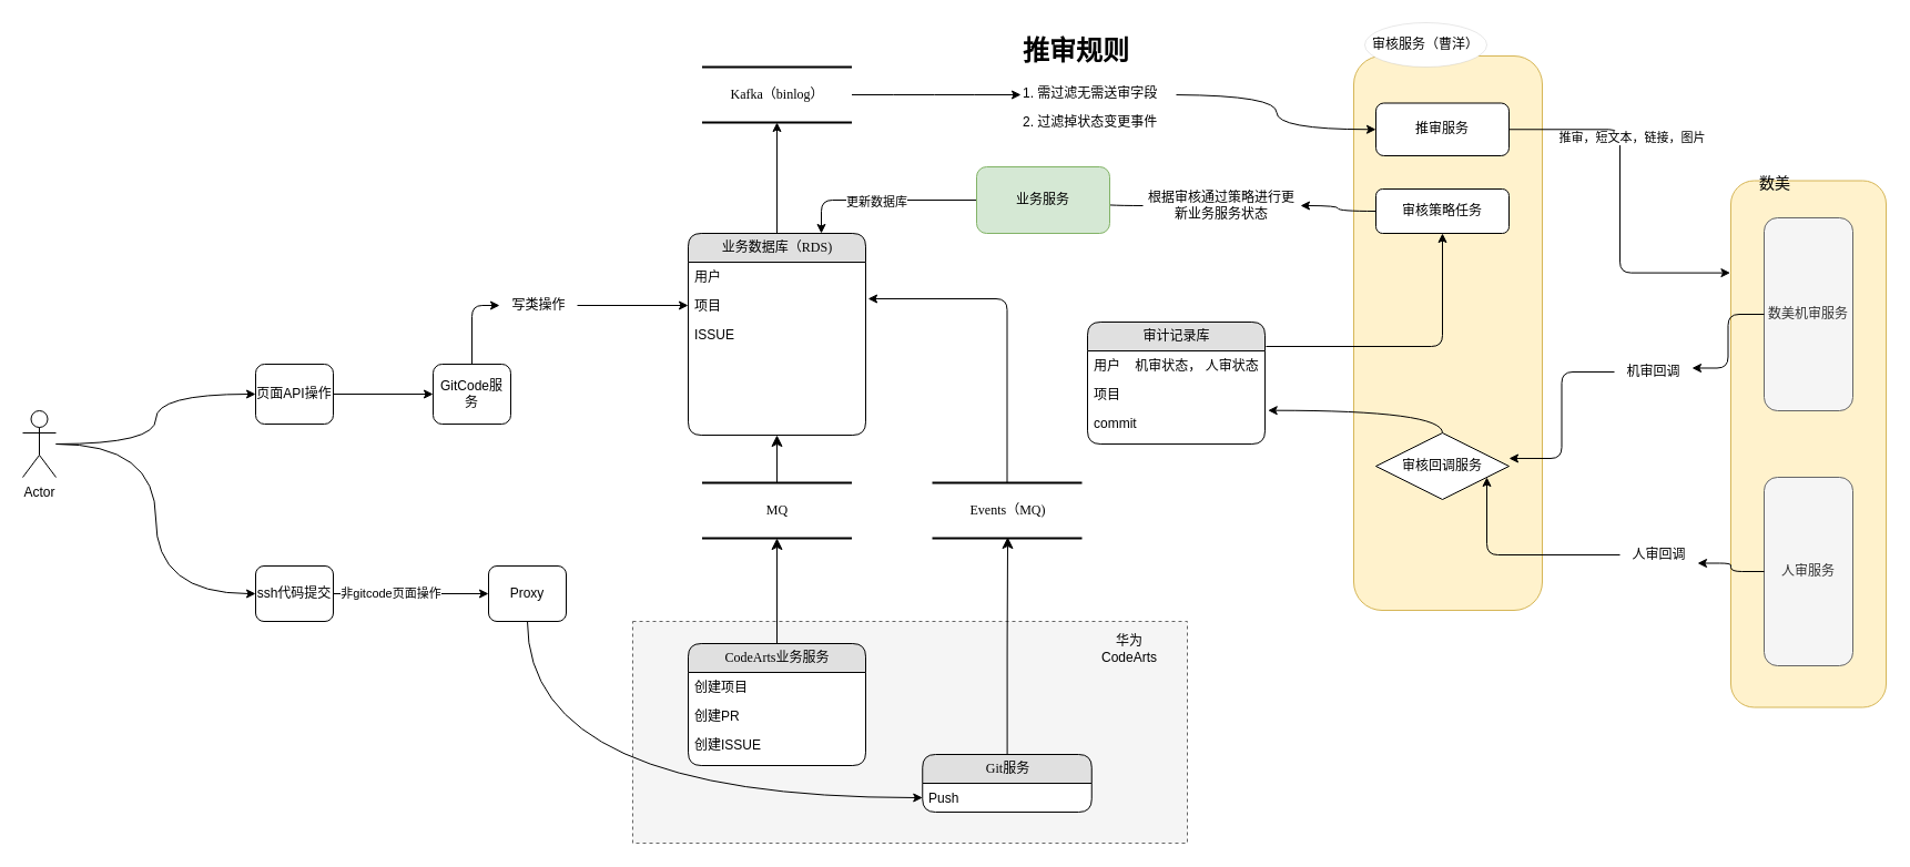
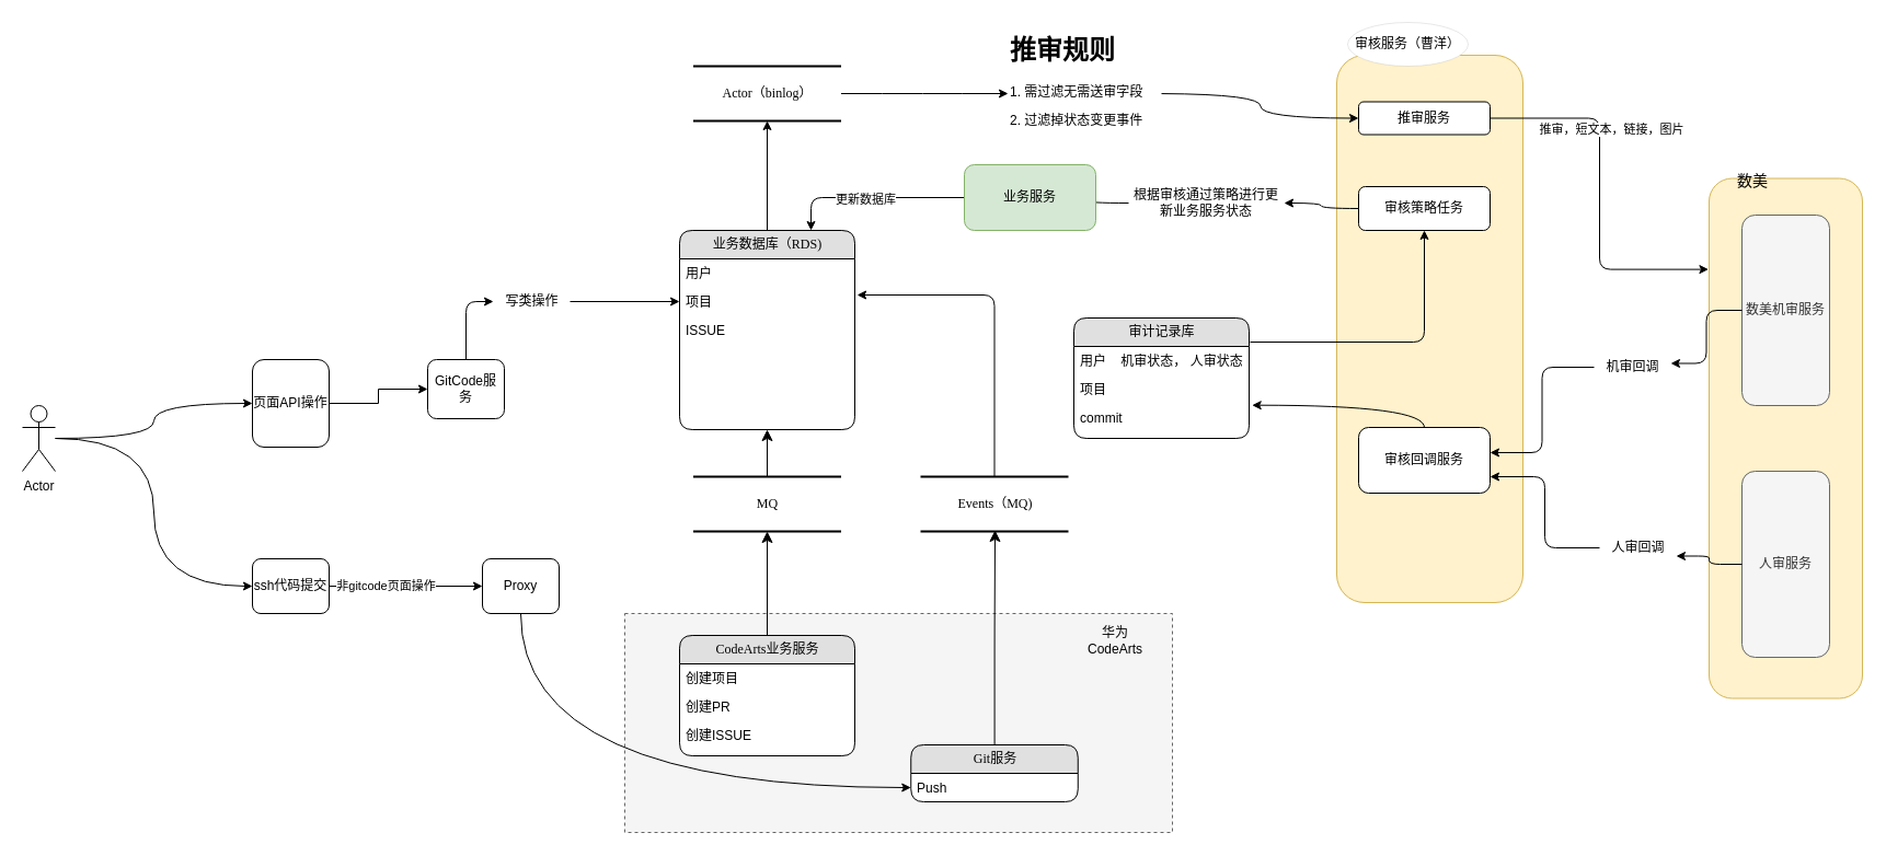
  <mxCell id="0" />
  <mxCell id="1" parent="0" />
  <mxCell id="2" value="" style="rounded=1;whiteSpace=wrap;html=1;fillColor=#fff2cc;strokeColor=#d6b656;" vertex="1" parent="1"><mxGeometry x="1220" y="50" width="170" height="500" as="geometry" /></mxCell>
  <mxCell id="3" value="" style="rounded=0;whiteSpace=wrap;html=1;fillColor=#f5f5f5;fontColor=#333333;strokeColor=#666666;dashed=1;" parent="1" vertex="1"><mxGeometry x="570" y="560" width="500" height="200" as="geometry" /></mxCell>
  <mxCell id="4" value="" style="rounded=1;whiteSpace=wrap;html=1;fillColor=#fff2cc;strokeColor=#d6b656;" parent="1" vertex="1"><mxGeometry x="1560" y="162.5" width="140" height="475" as="geometry" /></mxCell>
  <mxCell id="5" value="MQ" style="html=1;rounded=0;shadow=0;comic=0;labelBackgroundColor=none;strokeWidth=2;fontFamily=Verdana;fontSize=12;align=center;shape=mxgraph.ios7ui.horLines;" parent="1" vertex="1"><mxGeometry x="632.5" y="435" width="135" height="50" as="geometry" /></mxCell>
  <mxCell id="6" style="edgeStyle=orthogonalEdgeStyle;rounded=0;orthogonalLoop=1;jettySize=auto;html=1;" parent="1" source="7" edge="1" target="25"><mxGeometry relative="1" as="geometry"><mxPoint x="700" y="210" as="targetPoint" /></mxGeometry></mxCell>
  <mxCell id="7" value="业务数据库（RDS)" style="swimlane;html=1;fontStyle=0;childLayout=stackLayout;horizontal=1;startSize=26;fillColor=#e0e0e0;horizontalStack=0;resizeParent=1;resizeLast=0;collapsible=1;marginBottom=0;swimlaneFillColor=#ffffff;align=center;rounded=1;shadow=0;comic=0;labelBackgroundColor=none;strokeWidth=1;fontFamily=Verdana;fontSize=12" parent="1" vertex="1"><mxGeometry x="620" y="210" width="160" height="182" as="geometry" /></mxCell>
  <mxCell id="8" value="用户" style="text;html=1;strokeColor=none;fillColor=none;spacingLeft=4;spacingRight=4;whiteSpace=wrap;overflow=hidden;rotatable=0;points=[[0,0.5],[1,0.5]];portConstraint=eastwest;" parent="7" vertex="1"><mxGeometry y="26" width="160" height="26" as="geometry" /></mxCell>
  <mxCell id="9" value="项目" style="text;html=1;strokeColor=none;fillColor=none;spacingLeft=4;spacingRight=4;whiteSpace=wrap;overflow=hidden;rotatable=0;points=[[0,0.5],[1,0.5]];portConstraint=eastwest;" parent="7" vertex="1"><mxGeometry y="52" width="160" height="26" as="geometry" /></mxCell>
  <mxCell id="10" value="ISSUE" style="text;html=1;strokeColor=none;fillColor=none;spacingLeft=4;spacingRight=4;whiteSpace=wrap;overflow=hidden;rotatable=0;points=[[0,0.5],[1,0.5]];portConstraint=eastwest;" parent="7" vertex="1"><mxGeometry y="78" width="160" height="26" as="geometry" /></mxCell>
  <mxCell id="11" style="text;html=1;strokeColor=none;fillColor=none;spacingLeft=4;spacingRight=4;whiteSpace=wrap;overflow=hidden;rotatable=0;points=[[0,0.5],[1,0.5]];portConstraint=eastwest;" vertex="1" parent="7"><mxGeometry y="104" width="160" height="26" as="geometry" /></mxCell>
  <mxCell id="12" style="text;html=1;strokeColor=none;fillColor=none;spacingLeft=4;spacingRight=4;whiteSpace=wrap;overflow=hidden;rotatable=0;points=[[0,0.5],[1,0.5]];portConstraint=eastwest;" vertex="1" parent="7"><mxGeometry y="130" width="160" height="26" as="geometry" /></mxCell>
  <mxCell id="13" style="text;html=1;strokeColor=none;fillColor=none;spacingLeft=4;spacingRight=4;whiteSpace=wrap;overflow=hidden;rotatable=0;points=[[0,0.5],[1,0.5]];portConstraint=eastwest;" vertex="1" parent="7"><mxGeometry y="156" width="160" height="26" as="geometry" /></mxCell>
  <mxCell id="14" value="CodeArts业务服务" style="swimlane;html=1;fontStyle=0;childLayout=stackLayout;horizontal=1;startSize=26;fillColor=#e0e0e0;horizontalStack=0;resizeParent=1;resizeLast=0;collapsible=1;marginBottom=0;swimlaneFillColor=#ffffff;align=center;rounded=1;shadow=0;comic=0;labelBackgroundColor=none;strokeWidth=1;fontFamily=Verdana;fontSize=12" parent="1" vertex="1"><mxGeometry x="620" y="580" width="160" height="110" as="geometry" /></mxCell>
  <mxCell id="15" value="创建项目" style="text;html=1;strokeColor=none;fillColor=none;spacingLeft=4;spacingRight=4;whiteSpace=wrap;overflow=hidden;rotatable=0;points=[[0,0.5],[1,0.5]];portConstraint=eastwest;" parent="14" vertex="1"><mxGeometry y="26" width="160" height="26" as="geometry" /></mxCell>
  <mxCell id="16" value="创建PR" style="text;html=1;strokeColor=none;fillColor=none;spacingLeft=4;spacingRight=4;whiteSpace=wrap;overflow=hidden;rotatable=0;points=[[0,0.5],[1,0.5]];portConstraint=eastwest;" parent="14" vertex="1"><mxGeometry y="52" width="160" height="26" as="geometry" /></mxCell>
  <mxCell id="17" value="创建ISSUE" style="text;html=1;strokeColor=none;fillColor=none;spacingLeft=4;spacingRight=4;whiteSpace=wrap;overflow=hidden;rotatable=0;points=[[0,0.5],[1,0.5]];portConstraint=eastwest;" parent="14" vertex="1"><mxGeometry y="78" width="160" height="26" as="geometry" /></mxCell>
  <mxCell id="18" value="Git服务" style="swimlane;html=1;fontStyle=0;childLayout=stackLayout;horizontal=1;startSize=26;fillColor=#e0e0e0;horizontalStack=0;resizeParent=1;resizeLast=0;collapsible=1;marginBottom=0;swimlaneFillColor=#ffffff;align=center;rounded=1;shadow=0;comic=0;labelBackgroundColor=none;strokeWidth=1;fontFamily=Verdana;fontSize=12" parent="1" vertex="1"><mxGeometry x="831.25" y="680" width="152.5" height="52" as="geometry" /></mxCell>
  <mxCell id="19" value="Push" style="text;html=1;strokeColor=none;fillColor=none;spacingLeft=4;spacingRight=4;whiteSpace=wrap;overflow=hidden;rotatable=0;points=[[0,0.5],[1,0.5]];portConstraint=eastwest;" parent="18" vertex="1"><mxGeometry y="26" width="152.5" height="26" as="geometry" /></mxCell>
  <mxCell id="20" value="Events（MQ)" style="html=1;rounded=0;shadow=0;comic=0;labelBackgroundColor=none;strokeWidth=2;fontFamily=Verdana;fontSize=12;align=center;shape=mxgraph.ios7ui.horLines;" parent="1" vertex="1"><mxGeometry x="840" y="435" width="135" height="50" as="geometry" /></mxCell>
  <mxCell id="21" style="edgeStyle=none;html=1;labelBackgroundColor=none;startFill=0;startSize=8;endFill=1;endSize=8;fontFamily=Verdana;fontSize=12;" parent="1" source="14" target="5" edge="1"><mxGeometry relative="1" as="geometry" /></mxCell>
  <mxCell id="22" style="edgeStyle=none;html=1;labelBackgroundColor=none;startFill=0;startSize=8;endFill=1;endSize=8;fontFamily=Verdana;fontSize=12;" parent="1" source="5" target="7" edge="1"><mxGeometry relative="1" as="geometry" /></mxCell>
  <mxCell id="23" style="edgeStyle=orthogonalEdgeStyle;html=1;labelBackgroundColor=none;startFill=0;startSize=8;endFill=1;endSize=8;fontFamily=Verdana;fontSize=12;entryX=0.504;entryY=0.98;entryDx=0;entryDy=0;entryPerimeter=0;" parent="1" source="18" target="20" edge="1"><mxGeometry relative="1" as="geometry" /></mxCell>
  <mxCell id="24" style="edgeStyle=orthogonalEdgeStyle;rounded=1;orthogonalLoop=1;jettySize=auto;html=1;entryX=1.013;entryY=0.269;entryDx=0;entryDy=0;entryPerimeter=0;curved=0;" parent="1" source="20" target="9" edge="1"><mxGeometry relative="1" as="geometry" /></mxCell>
- <mxCell id="25" value="Kafka（binlog）" style="html=1;rounded=0;shadow=0;comic=0;labelBackgroundColor=none;strokeWidth=2;fontFamily=Verdana;fontSize=12;align=center;shape=mxgraph.ios7ui.horLines;" parent="1" vertex="1"><mxGeometry x="632.5" y="60" width="135" height="50" as="geometry" /></mxCell>
+ <mxCell id="25" value="Actor（binlog）" style="html=1;rounded=0;shadow=0;comic=0;labelBackgroundColor=none;strokeWidth=2;fontFamily=Verdana;fontSize=12;align=center;shape=mxgraph.ios7ui.horLines;" parent="1" vertex="1"><mxGeometry x="632.5" y="60" width="135" height="50" as="geometry" /></mxCell>
  <mxCell id="26" style="edgeStyle=orthogonalEdgeStyle;rounded=0;orthogonalLoop=1;jettySize=auto;html=1;entryX=0;entryY=0.5;entryDx=0;entryDy=0;curved=1;" parent="1" target="51" edge="1"><mxGeometry relative="1" as="geometry"><mxPoint x="1060" y="85.059" as="sourcePoint" /><mxPoint x="1003.04" y="151.94" as="targetPoint" /></mxGeometry></mxCell>
  <mxCell id="27" value="" style="edgeStyle=orthogonalEdgeStyle;rounded=0;orthogonalLoop=1;jettySize=auto;html=1;entryX=0;entryY=0.5;entryDx=0;entryDy=0;elbow=vertical;curved=1;" parent="1" source="29" target="31" edge="1"><mxGeometry relative="1" as="geometry" /></mxCell>
  <mxCell id="28" style="edgeStyle=orthogonalEdgeStyle;rounded=0;orthogonalLoop=1;jettySize=auto;html=1;entryX=0;entryY=0.5;entryDx=0;entryDy=0;curved=1;" parent="1" source="29" target="34" edge="1"><mxGeometry relative="1" as="geometry" /></mxCell>
  <mxCell id="29" value="Actor" style="shape=umlActor;verticalLabelPosition=bottom;verticalAlign=top;html=1;outlineConnect=0;" parent="1" vertex="1"><mxGeometry x="20" y="370" width="30" height="60" as="geometry" /></mxCell>
  <mxCell id="30" style="edgeStyle=orthogonalEdgeStyle;rounded=0;orthogonalLoop=1;jettySize=auto;html=1;entryX=0;entryY=0.5;entryDx=0;entryDy=0;" parent="1" source="31" target="38" edge="1"><mxGeometry relative="1" as="geometry" /></mxCell>
- <mxCell id="31" value="页面API操作" style="rounded=1;whiteSpace=wrap;html=1;" parent="1" vertex="1"><mxGeometry x="230" y="328" width="70" height="54" as="geometry" /></mxCell>
+ <mxCell id="31" value="页面API操作" style="rounded=1;whiteSpace=wrap;html=1;" parent="1" vertex="1"><mxGeometry x="230" y="328" width="70" height="80" as="geometry" /></mxCell>
  <mxCell id="32" style="edgeStyle=orthogonalEdgeStyle;rounded=0;orthogonalLoop=1;jettySize=auto;html=1;entryX=0;entryY=0.5;entryDx=0;entryDy=0;" parent="1" source="34" target="36" edge="1"><mxGeometry relative="1" as="geometry" /></mxCell>
  <mxCell id="33" value="非gitcode页面操作" style="edgeLabel;html=1;align=center;verticalAlign=middle;resizable=0;points=[];" vertex="1" connectable="0" parent="32"><mxGeometry x="-0.276" y="1" relative="1" as="geometry"><mxPoint as="offset" /></mxGeometry></mxCell>
  <mxCell id="34" value="ssh代码提交" style="rounded=1;whiteSpace=wrap;html=1;" parent="1" vertex="1"><mxGeometry x="230" y="510" width="70" height="50" as="geometry" /></mxCell>
  <mxCell id="35" style="edgeStyle=orthogonalEdgeStyle;rounded=0;orthogonalLoop=1;jettySize=auto;html=1;curved=1;" edge="1" parent="1" source="36" target="19"><mxGeometry relative="1" as="geometry" /></mxCell>
  <mxCell id="36" value="Proxy" style="rounded=1;whiteSpace=wrap;html=1;" parent="1" vertex="1"><mxGeometry x="440" y="510" width="70" height="50" as="geometry" /></mxCell>
  <mxCell id="37" style="edgeStyle=orthogonalEdgeStyle;rounded=1;orthogonalLoop=1;jettySize=auto;html=1;entryX=0;entryY=0.5;entryDx=0;entryDy=0;curved=0;" parent="1" source="69" target="9" edge="1"><mxGeometry relative="1" as="geometry" /></mxCell>
  <mxCell id="38" value="GitCode服务" style="rounded=1;whiteSpace=wrap;html=1;" parent="1" vertex="1"><mxGeometry x="390" y="328" width="70" height="54" as="geometry" /></mxCell>
  <mxCell id="39" value="数美机审服务" style="rounded=1;whiteSpace=wrap;html=1;fillColor=#f5f5f5;fontColor=#333333;strokeColor=#666666;" parent="1" vertex="1"><mxGeometry x="1590" y="196" width="80" height="174" as="geometry" /></mxCell>
  <mxCell id="40" style="edgeStyle=orthogonalEdgeStyle;rounded=1;orthogonalLoop=1;jettySize=auto;html=1;curved=0;entryX=-0.004;entryY=0.175;entryDx=0;entryDy=0;entryPerimeter=0;exitX=1;exitY=0.5;exitDx=0;exitDy=0;" parent="1" source="51" target="4" edge="1"><mxGeometry relative="1" as="geometry"><mxPoint x="1160" y="225" as="sourcePoint" /></mxGeometry></mxCell>
  <mxCell id="41" value="推审，短文本，链接，图片" style="edgeLabel;html=1;align=center;verticalAlign=middle;resizable=0;points=[];" vertex="1" connectable="0" parent="40"><mxGeometry x="-0.343" y="-2" relative="1" as="geometry"><mxPoint x="12" y="-1" as="offset" /></mxGeometry></mxCell>
  <mxCell id="42" style="edgeStyle=orthogonalEdgeStyle;rounded=1;orthogonalLoop=1;jettySize=auto;html=1;entryX=0.5;entryY=1;entryDx=0;entryDy=0;exitX=1.006;exitY=-0.154;exitDx=0;exitDy=0;exitPerimeter=0;curved=0;" edge="1" parent="1" source="44" target="48"><mxGeometry relative="1" as="geometry" /></mxCell>
  <mxCell id="43" value="审计记录库" style="swimlane;html=1;fontStyle=0;childLayout=stackLayout;horizontal=1;startSize=26;fillColor=#e0e0e0;horizontalStack=0;resizeParent=1;resizeLast=0;collapsible=1;marginBottom=0;swimlaneFillColor=#ffffff;align=center;rounded=1;shadow=0;comic=0;labelBackgroundColor=none;strokeWidth=1;fontFamily=Verdana;fontSize=12" parent="1" vertex="1"><mxGeometry x="980" y="290" width="160" height="110" as="geometry" /></mxCell>
  <mxCell id="44" value="用户&amp;nbsp; &amp;nbsp; 机审状态， 人审状态" style="text;html=1;strokeColor=none;fillColor=none;spacingLeft=4;spacingRight=4;whiteSpace=wrap;overflow=hidden;rotatable=0;points=[[0,0.5],[1,0.5]];portConstraint=eastwest;" parent="43" vertex="1"><mxGeometry y="26" width="160" height="26" as="geometry" /></mxCell>
  <mxCell id="45" value="项目" style="text;html=1;strokeColor=none;fillColor=none;spacingLeft=4;spacingRight=4;whiteSpace=wrap;overflow=hidden;rotatable=0;points=[[0,0.5],[1,0.5]];portConstraint=eastwest;" parent="43" vertex="1"><mxGeometry y="52" width="160" height="26" as="geometry" /></mxCell>
  <mxCell id="46" value="commit" style="text;html=1;strokeColor=none;fillColor=none;spacingLeft=4;spacingRight=4;whiteSpace=wrap;overflow=hidden;rotatable=0;points=[[0,0.5],[1,0.5]];portConstraint=eastwest;" parent="43" vertex="1"><mxGeometry y="78" width="160" height="32" as="geometry" /></mxCell>
  <mxCell id="47" style="edgeStyle=orthogonalEdgeStyle;rounded=0;orthogonalLoop=1;jettySize=auto;html=1;curved=1;" edge="1" parent="1" source="66"><mxGeometry relative="1" as="geometry"><mxPoint x="950" y="180" as="targetPoint" /></mxGeometry></mxCell>
  <mxCell id="48" value="审核策略任务" style="rounded=1;whiteSpace=wrap;html=1;" parent="1" vertex="1"><mxGeometry x="1240" y="170" width="120" height="40" as="geometry" /></mxCell>
  <mxCell id="49" style="edgeStyle=orthogonalEdgeStyle;rounded=1;orthogonalLoop=1;jettySize=auto;html=1;entryX=1;entryY=0.75;entryDx=0;entryDy=0;curved=0;" edge="1" parent="1" source="62" target="53"><mxGeometry relative="1" as="geometry" /></mxCell>
  <mxCell id="50" value="人审服务" style="rounded=1;whiteSpace=wrap;html=1;fillColor=#f5f5f5;fontColor=#333333;strokeColor=#666666;" parent="1" vertex="1"><mxGeometry x="1590" y="430" width="80" height="170" as="geometry" /></mxCell>
- <mxCell id="51" value="推审服务" style="rounded=1;whiteSpace=wrap;html=1;" vertex="1" parent="1"><mxGeometry x="1240" y="92.5" width="120" height="47.5" as="geometry" /></mxCell>
+ <mxCell id="51" value="推审服务" style="rounded=1;whiteSpace=wrap;html=1;" vertex="1" parent="1"><mxGeometry x="1240" y="92.5" width="120" height="30" as="geometry" /></mxCell>
  <mxCell id="52" style="edgeStyle=orthogonalEdgeStyle;rounded=0;orthogonalLoop=1;jettySize=auto;html=1;curved=1;entryX=1.017;entryY=1.065;entryDx=0;entryDy=0;entryPerimeter=0;" edge="1" parent="1" source="53" target="45"><mxGeometry relative="1" as="geometry" /></mxCell>
- <mxCell id="53" value="审核回调服务" style="rhombus;whiteSpace=wrap;html=1;" vertex="1" parent="1"><mxGeometry x="1240" y="390" width="120" height="60" as="geometry" /></mxCell>
+ <mxCell id="53" value="审核回调服务" style="rounded=1;whiteSpace=wrap;html=1;" vertex="1" parent="1"><mxGeometry x="1240" y="390" width="120" height="60" as="geometry" /></mxCell>
  <mxCell id="54" style="edgeStyle=orthogonalEdgeStyle;rounded=1;orthogonalLoop=1;jettySize=auto;html=1;entryX=1;entryY=0.383;entryDx=0;entryDy=0;entryPerimeter=0;curved=0;" edge="1" parent="1" source="60" target="53"><mxGeometry relative="1" as="geometry" /></mxCell>
  <mxCell id="55" value="&lt;font face=&quot;Comic Sans MS&quot;&gt;审核服务（曹洋）&lt;/font&gt;" style="ellipse;whiteSpace=wrap;html=1;align=center;container=1;recursiveResize=0;treeFolding=1;strokeWidth=0;dashed=1;" vertex="1" parent="1"><mxGeometry x="1230" y="20" width="110" height="40" as="geometry" /></mxCell>
  <mxCell id="56" style="edgeStyle=orthogonalEdgeStyle;rounded=1;orthogonalLoop=1;jettySize=auto;html=1;entryX=0.75;entryY=0;entryDx=0;entryDy=0;curved=0;" edge="1" parent="1" source="58" target="7"><mxGeometry relative="1" as="geometry" /></mxCell>
  <mxCell id="57" value="更新数据库" style="edgeLabel;html=1;align=center;verticalAlign=middle;resizable=0;points=[];" vertex="1" connectable="0" parent="56"><mxGeometry x="0.066" y="1" relative="1" as="geometry"><mxPoint as="offset" /></mxGeometry></mxCell>
  <mxCell id="58" value="业务服务" style="rounded=1;whiteSpace=wrap;html=1;fillColor=#d5e8d4;strokeColor=#82b366;" vertex="1" parent="1"><mxGeometry x="880" y="150" width="120" height="60" as="geometry" /></mxCell>
  <mxCell id="59" value="" style="edgeStyle=orthogonalEdgeStyle;rounded=1;orthogonalLoop=1;jettySize=auto;html=1;entryX=1;entryY=0.383;entryDx=0;entryDy=0;entryPerimeter=0;curved=0;" edge="1" parent="1" source="39" target="60"><mxGeometry relative="1" as="geometry"><mxPoint x="1590" y="283" as="sourcePoint" /><mxPoint x="1360" y="413" as="targetPoint" /></mxGeometry></mxCell>
  <mxCell id="60" value="机审回调" style="text;html=1;align=center;verticalAlign=middle;resizable=0;points=[];autosize=1;strokeColor=none;fillColor=none;" parent="1" vertex="1"><mxGeometry x="1455" y="320" width="70" height="30" as="geometry" /></mxCell>
  <mxCell id="61" value="" style="edgeStyle=orthogonalEdgeStyle;rounded=1;orthogonalLoop=1;jettySize=auto;html=1;entryX=1;entryY=0.75;entryDx=0;entryDy=0;curved=0;" edge="1" parent="1" source="50" target="62"><mxGeometry relative="1" as="geometry"><mxPoint x="1590" y="515" as="sourcePoint" /><mxPoint x="1360" y="435" as="targetPoint" /></mxGeometry></mxCell>
  <mxCell id="62" value="人审回调" style="text;html=1;align=center;verticalAlign=middle;resizable=0;points=[];autosize=1;strokeColor=none;fillColor=none;" vertex="1" parent="1"><mxGeometry x="1460" y="485" width="70" height="30" as="geometry" /></mxCell>
  <mxCell id="63" value="华为CodeArts" style="text;html=1;align=center;verticalAlign=middle;whiteSpace=wrap;rounded=0;" vertex="1" parent="1"><mxGeometry x="987.5" y="570" width="60" height="30" as="geometry" /></mxCell>
  <mxCell id="64" value="" style="edgeStyle=orthogonalEdgeStyle;rounded=0;orthogonalLoop=1;jettySize=auto;html=1;entryX=0;entryY=0.5;entryDx=0;entryDy=0;curved=1;" edge="1" parent="1" source="25"><mxGeometry relative="1" as="geometry"><mxPoint x="768" y="85" as="sourcePoint" /><mxPoint x="920" y="85" as="targetPoint" /></mxGeometry></mxCell>
  <mxCell id="65" value="" style="edgeStyle=orthogonalEdgeStyle;rounded=0;orthogonalLoop=1;jettySize=auto;html=1;curved=1;" edge="1" parent="1" source="48" target="66"><mxGeometry relative="1" as="geometry"><mxPoint x="950" y="180" as="targetPoint" /><mxPoint x="1240" y="200" as="sourcePoint" /></mxGeometry></mxCell>
  <mxCell id="66" value="根据审核通过策略进行更新业务服务状态" style="text;html=1;align=center;verticalAlign=middle;whiteSpace=wrap;rounded=0;" vertex="1" parent="1"><mxGeometry x="1030" y="170" width="142" height="30" as="geometry" /></mxCell>
  <mxCell id="67" value="&lt;h1 style=&quot;margin-top: 0px;&quot;&gt;推审规则&lt;/h1&gt;&lt;p&gt;1. 需过滤无需送审字段&lt;/p&gt;&lt;p&gt;2. 过滤掉状态变更事件&lt;/p&gt;" style="text;html=1;whiteSpace=wrap;overflow=hidden;rounded=0;" vertex="1" parent="1"><mxGeometry x="920" y="25" width="180" height="120" as="geometry" /></mxCell>
  <mxCell id="68" value="" style="edgeStyle=orthogonalEdgeStyle;rounded=1;orthogonalLoop=1;jettySize=auto;html=1;entryX=0;entryY=0.5;entryDx=0;entryDy=0;curved=0;" edge="1" parent="1" source="38" target="69"><mxGeometry relative="1" as="geometry"><mxPoint x="435" y="328" as="sourcePoint" /><mxPoint x="620" y="275" as="targetPoint" /></mxGeometry></mxCell>
  <mxCell id="69" value="写类操作" style="text;html=1;align=center;verticalAlign=middle;resizable=0;points=[];autosize=1;strokeColor=none;fillColor=none;" vertex="1" parent="1"><mxGeometry x="450" y="260" width="70" height="30" as="geometry" /></mxCell>
  <mxCell id="70" value="数美" style="text;html=1;align=center;verticalAlign=middle;whiteSpace=wrap;rounded=0;fontSize=14;" vertex="1" parent="1"><mxGeometry x="1570" y="150" width="60" height="30" as="geometry" /></mxCell>
